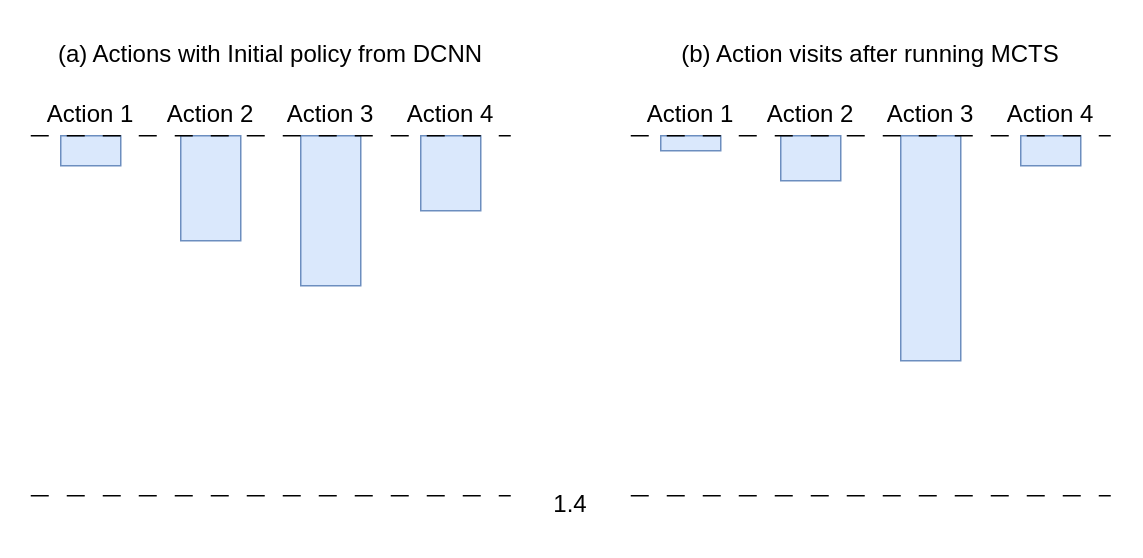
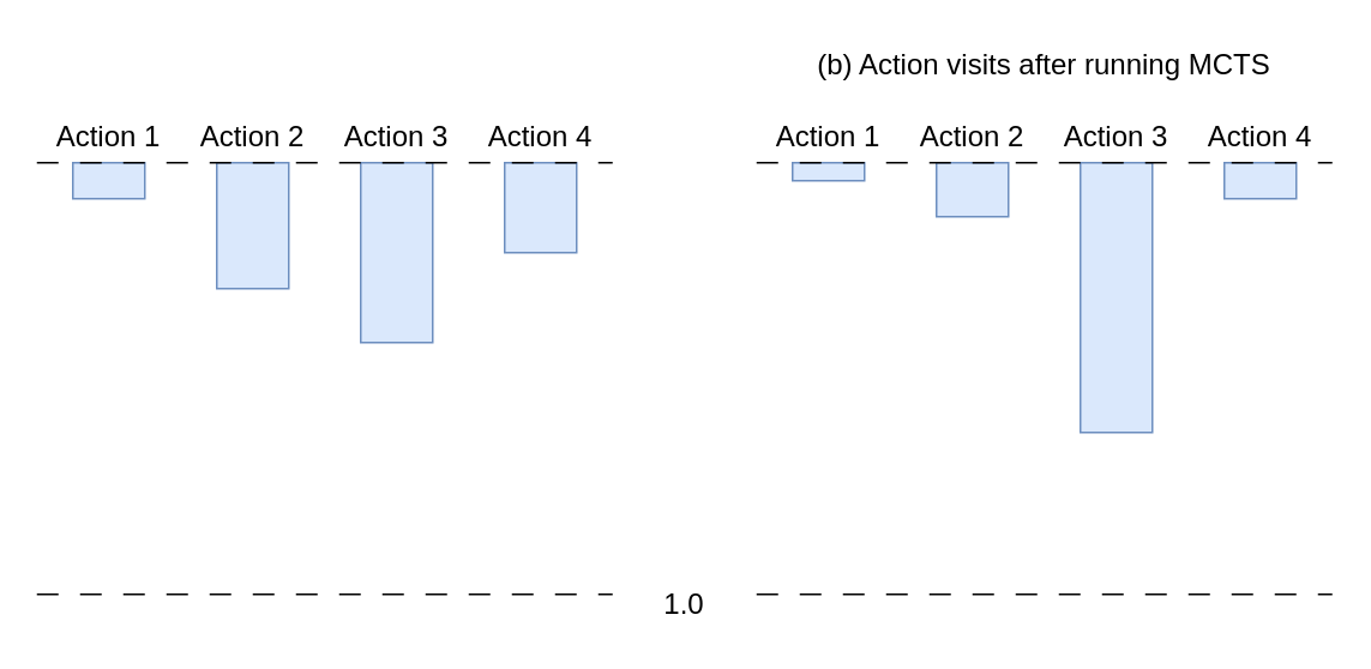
  <mxCell id="0" />
  <mxCell id="1" parent="0" />
  <mxCell id="2" value="" style="rounded=0;whiteSpace=wrap;html=1;fillColor=#dae8fc;strokeColor=#6c8ebf;fontSize=16;" parent="1" vertex="1"><mxGeometry x="40" y="90" width="40" height="20" as="geometry" /></mxCell>
  <mxCell id="3" value="" style="rounded=0;whiteSpace=wrap;html=1;fillColor=#dae8fc;strokeColor=#6c8ebf;fontSize=16;" parent="1" vertex="1"><mxGeometry x="280" y="90" width="40" height="50" as="geometry" /></mxCell>
  <mxCell id="4" value="" style="rounded=0;whiteSpace=wrap;html=1;fillColor=#dae8fc;strokeColor=#6c8ebf;fontSize=16;" parent="1" vertex="1"><mxGeometry x="200" y="90" width="40" height="100" as="geometry" /></mxCell>
  <mxCell id="5" value="" style="rounded=0;whiteSpace=wrap;html=1;fillColor=#dae8fc;strokeColor=#6c8ebf;fontSize=16;" parent="1" vertex="1"><mxGeometry x="120" y="90" width="40" height="70" as="geometry" /></mxCell>
  <mxCell id="6" value="Action 1" style="text;html=1;align=center;verticalAlign=middle;whiteSpace=wrap;rounded=0;fontSize=16;" parent="1" vertex="1"><mxGeometry x="30" y="60" width="60" height="30" as="geometry" /></mxCell>
  <mxCell id="7" value="Action 2" style="text;html=1;align=center;verticalAlign=middle;whiteSpace=wrap;rounded=0;fontSize=16;" parent="1" vertex="1"><mxGeometry x="110" y="60" width="60" height="30" as="geometry" /></mxCell>
  <mxCell id="8" value="Action 3" style="text;html=1;align=center;verticalAlign=middle;whiteSpace=wrap;rounded=0;fontSize=16;" parent="1" vertex="1"><mxGeometry x="190" y="60" width="60" height="30" as="geometry" /></mxCell>
  <mxCell id="9" value="Action 4" style="text;html=1;align=center;verticalAlign=middle;whiteSpace=wrap;rounded=0;fontSize=16;" parent="1" vertex="1"><mxGeometry x="270" y="60" width="60" height="30" as="geometry" /></mxCell>
  <mxCell id="10" value="" style="endArrow=none;html=1;rounded=0;fontSize=16;dashed=1;dashPattern=12 12;" parent="1" edge="1"><mxGeometry width="50" height="50" relative="1" as="geometry"><mxPoint x="20" y="90" as="sourcePoint" /><mxPoint x="340" y="90" as="targetPoint" /></mxGeometry></mxCell>
- <mxCell id="11" value="(a) Actions with Initial policy from DCNN" style="text;html=1;align=center;verticalAlign=middle;whiteSpace=wrap;rounded=0;fontSize=16;" parent="1" vertex="1"><mxGeometry x="20" y="20" width="320" height="30" as="geometry" /></mxCell>
  <mxCell id="12" value="" style="rounded=0;whiteSpace=wrap;html=1;fillColor=#dae8fc;strokeColor=#6c8ebf;fontSize=16;" parent="1" vertex="1"><mxGeometry x="440" y="90" width="40" height="10" as="geometry" /></mxCell>
  <mxCell id="13" value="" style="rounded=0;whiteSpace=wrap;html=1;fillColor=#dae8fc;strokeColor=#6c8ebf;fontSize=16;" parent="1" vertex="1"><mxGeometry x="680" y="90" width="40" height="20" as="geometry" /></mxCell>
  <mxCell id="14" value="" style="rounded=0;whiteSpace=wrap;html=1;fillColor=#dae8fc;strokeColor=#6c8ebf;fontSize=16;" parent="1" vertex="1"><mxGeometry x="600" y="90" width="40" height="150" as="geometry" /></mxCell>
  <mxCell id="15" value="" style="rounded=0;whiteSpace=wrap;html=1;fillColor=#dae8fc;strokeColor=#6c8ebf;fontSize=16;" parent="1" vertex="1"><mxGeometry x="520" y="90" width="40" height="30" as="geometry" /></mxCell>
  <mxCell id="16" value="Action 1" style="text;html=1;align=center;verticalAlign=middle;whiteSpace=wrap;rounded=0;fontSize=16;" parent="1" vertex="1"><mxGeometry x="430" y="60" width="60" height="30" as="geometry" /></mxCell>
  <mxCell id="17" value="Action 2" style="text;html=1;align=center;verticalAlign=middle;whiteSpace=wrap;rounded=0;fontSize=16;" parent="1" vertex="1"><mxGeometry x="510" y="60" width="60" height="30" as="geometry" /></mxCell>
  <mxCell id="18" value="&lt;div&gt;Action 3&lt;/div&gt;" style="text;html=1;align=center;verticalAlign=middle;whiteSpace=wrap;rounded=0;fontSize=16;" parent="1" vertex="1"><mxGeometry x="590" y="60" width="60" height="30" as="geometry" /></mxCell>
  <mxCell id="19" value="Action 4" style="text;html=1;align=center;verticalAlign=middle;whiteSpace=wrap;rounded=0;fontSize=16;" parent="1" vertex="1"><mxGeometry x="670" y="60" width="60" height="30" as="geometry" /></mxCell>
  <mxCell id="20" value="" style="endArrow=none;html=1;rounded=0;fontSize=16;dashed=1;dashPattern=12 12;" parent="1" edge="1"><mxGeometry width="50" height="50" relative="1" as="geometry"><mxPoint x="420" y="90" as="sourcePoint" /><mxPoint x="740" y="90" as="targetPoint" /></mxGeometry></mxCell>
  <mxCell id="21" value="(b) Action visits after running MCTS" style="text;html=1;align=center;verticalAlign=middle;whiteSpace=wrap;rounded=0;fontSize=16;" parent="1" vertex="1"><mxGeometry x="420" y="20" width="320" height="30" as="geometry" /></mxCell>
  <mxCell id="22" value="" style="endArrow=none;html=1;rounded=0;fontSize=16;dashed=1;dashPattern=12 12;" parent="1" edge="1"><mxGeometry width="50" height="50" relative="1" as="geometry"><mxPoint x="20" y="330" as="sourcePoint" /><mxPoint x="340" y="330" as="targetPoint" /></mxGeometry></mxCell>
  <mxCell id="23" value="" style="endArrow=none;html=1;rounded=0;fontSize=16;dashed=1;dashPattern=12 12;" parent="1" edge="1"><mxGeometry width="50" height="50" relative="1" as="geometry"><mxPoint x="420" y="330" as="sourcePoint" /><mxPoint x="740" y="330" as="targetPoint" /></mxGeometry></mxCell>
- <mxCell id="24" value="1.4" style="text;html=1;align=center;verticalAlign=middle;whiteSpace=wrap;rounded=0;fontSize=16;" parent="1" vertex="1"><mxGeometry x="360" y="320" width="40" height="30" as="geometry" /></mxCell>
+ <mxCell id="24" value="1.0" style="text;html=1;align=center;verticalAlign=middle;whiteSpace=wrap;rounded=0;fontSize=16;" parent="1" vertex="1"><mxGeometry x="360" y="320" width="40" height="30" as="geometry" /></mxCell>
